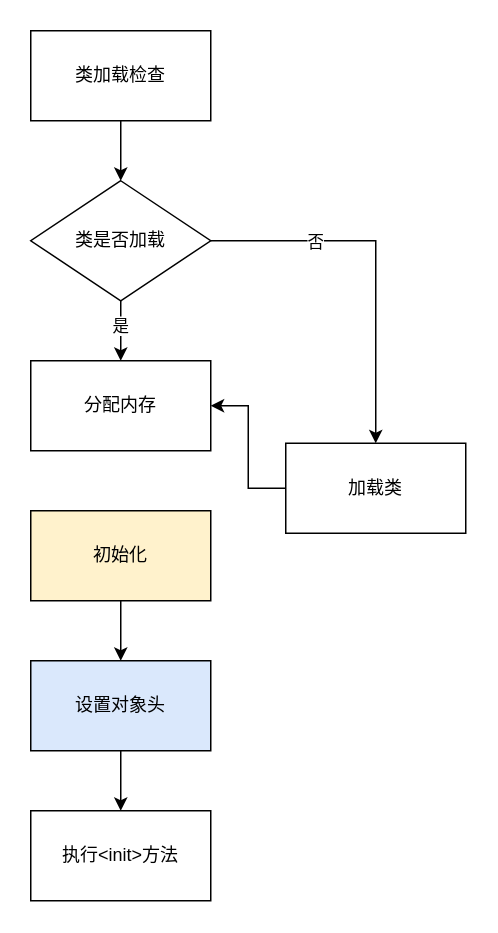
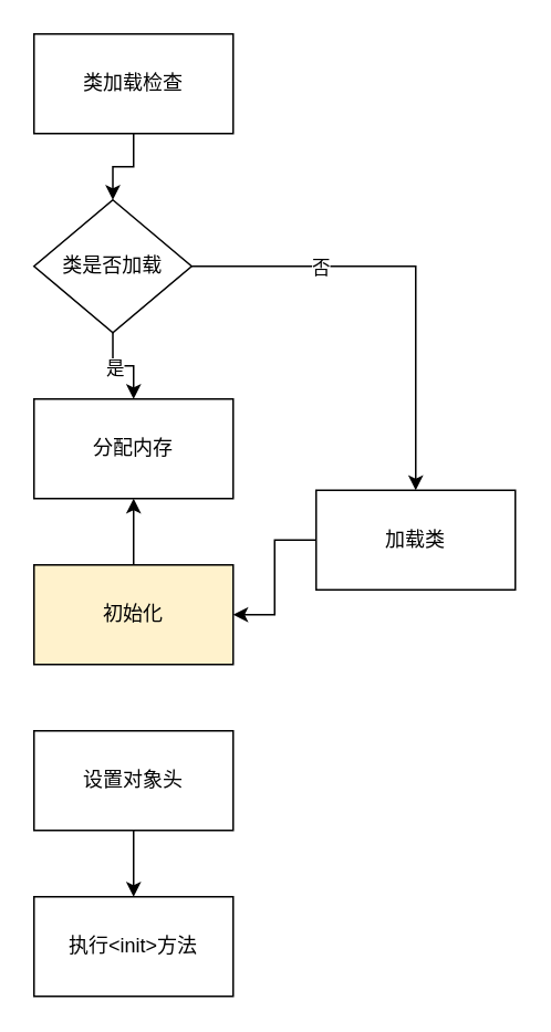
  <mxCell id="0" />
  <mxCell id="1" parent="0" />
  <mxCell id="2" style="edgeStyle=orthogonalEdgeStyle;rounded=0;orthogonalLoop=1;jettySize=auto;html=1;exitX=0.5;exitY=1;exitDx=0;exitDy=0;entryX=0.5;entryY=0;entryDx=0;entryDy=0;" edge="1" parent="1" source="3" target="8"><mxGeometry relative="1" as="geometry" /></mxCell>
  <mxCell id="3" value="类加载检查" style="rounded=0;whiteSpace=wrap;html=1;" vertex="1" parent="1"><mxGeometry x="20" y="20" width="120" height="60" as="geometry" /></mxCell>
  <mxCell id="4" style="edgeStyle=orthogonalEdgeStyle;rounded=0;orthogonalLoop=1;jettySize=auto;html=1;exitX=0.5;exitY=1;exitDx=0;exitDy=0;entryX=0.5;entryY=0;entryDx=0;entryDy=0;" edge="1" parent="1" source="8" target="11"><mxGeometry relative="1" as="geometry" /></mxCell>
  <mxCell id="5" value="是" style="edgeLabel;html=1;align=center;verticalAlign=middle;resizable=0;points=[];" vertex="1" connectable="0" parent="4"><mxGeometry x="-0.2" y="-1" relative="1" as="geometry"><mxPoint as="offset" /></mxGeometry></mxCell>
  <mxCell id="6" style="edgeStyle=orthogonalEdgeStyle;rounded=0;orthogonalLoop=1;jettySize=auto;html=1;exitX=1;exitY=0.5;exitDx=0;exitDy=0;entryX=0.5;entryY=0;entryDx=0;entryDy=0;" edge="1" parent="1" source="8" target="10"><mxGeometry relative="1" as="geometry" /></mxCell>
  <mxCell id="7" value="否" style="edgeLabel;html=1;align=center;verticalAlign=middle;resizable=0;points=[];" vertex="1" connectable="0" parent="6"><mxGeometry x="-0.433" relative="1" as="geometry"><mxPoint as="offset" /></mxGeometry></mxCell>
- <mxCell id="8" value="类是否加载" style="rhombus;whiteSpace=wrap;html=1;" vertex="1" parent="1"><mxGeometry x="20" y="120" width="120" height="80" as="geometry" /></mxCell>
- <mxCell id="9" style="edgeStyle=orthogonalEdgeStyle;rounded=0;orthogonalLoop=1;jettySize=auto;html=1;exitX=0;exitY=0.5;exitDx=0;exitDy=0;entryX=1;entryY=0.5;entryDx=0;entryDy=0;" edge="1" parent="1" source="10" target="11"><mxGeometry relative="1" as="geometry" /></mxCell>
+ <mxCell id="8" value="类是否加载" style="rhombus;whiteSpace=wrap;html=1;" vertex="1" parent="1"><mxGeometry x="20" y="120" width="95" height="80" as="geometry" /></mxCell>
+ <mxCell id="9" style="edgeStyle=orthogonalEdgeStyle;rounded=0;orthogonalLoop=1;jettySize=auto;html=1;exitX=0;exitY=0.5;exitDx=0;exitDy=0;" edge="1" parent="1" source="10" target="13"><mxGeometry relative="1" as="geometry" /></mxCell>
  <mxCell id="10" value="加载类" style="rounded=0;whiteSpace=wrap;html=1;" vertex="1" parent="1"><mxGeometry x="190" y="295" width="120" height="60" as="geometry" /></mxCell>
  <mxCell id="11" value="分配内存" style="rounded=0;whiteSpace=wrap;html=1;" vertex="1" parent="1"><mxGeometry x="20" y="240" width="120" height="60" as="geometry" /></mxCell>
- <mxCell id="12" value="" style="edgeStyle=orthogonalEdgeStyle;rounded=0;orthogonalLoop=1;jettySize=auto;html=1;" edge="1" parent="1" source="13" target="15"><mxGeometry relative="1" as="geometry" /></mxCell>
+ <mxCell id="12" value="" style="edgeStyle=orthogonalEdgeStyle;rounded=0;orthogonalLoop=1;jettySize=auto;html=1;" edge="1" parent="1" source="13" target="11"><mxGeometry relative="1" as="geometry" /></mxCell>
  <mxCell id="13" value="初始化" style="rounded=0;whiteSpace=wrap;html=1;fillColor=#fff2cc;" vertex="1" parent="1"><mxGeometry x="20" y="340" width="120" height="60" as="geometry" /></mxCell>
  <mxCell id="14" value="" style="edgeStyle=orthogonalEdgeStyle;rounded=0;orthogonalLoop=1;jettySize=auto;html=1;" edge="1" parent="1" source="15" target="16"><mxGeometry relative="1" as="geometry" /></mxCell>
- <mxCell id="15" value="设置对象头" style="rounded=0;whiteSpace=wrap;html=1;fillColor=#dae8fc;" vertex="1" parent="1"><mxGeometry x="20" y="440" width="120" height="60" as="geometry" /></mxCell>
+ <mxCell id="15" value="设置对象头" style="rounded=0;whiteSpace=wrap;html=1;" vertex="1" parent="1"><mxGeometry x="20" y="440" width="120" height="60" as="geometry" /></mxCell>
  <mxCell id="16" value="执行&amp;lt;init&amp;gt;方法" style="rounded=0;whiteSpace=wrap;html=1;" vertex="1" parent="1"><mxGeometry x="20" y="540" width="120" height="60" as="geometry" /></mxCell>
